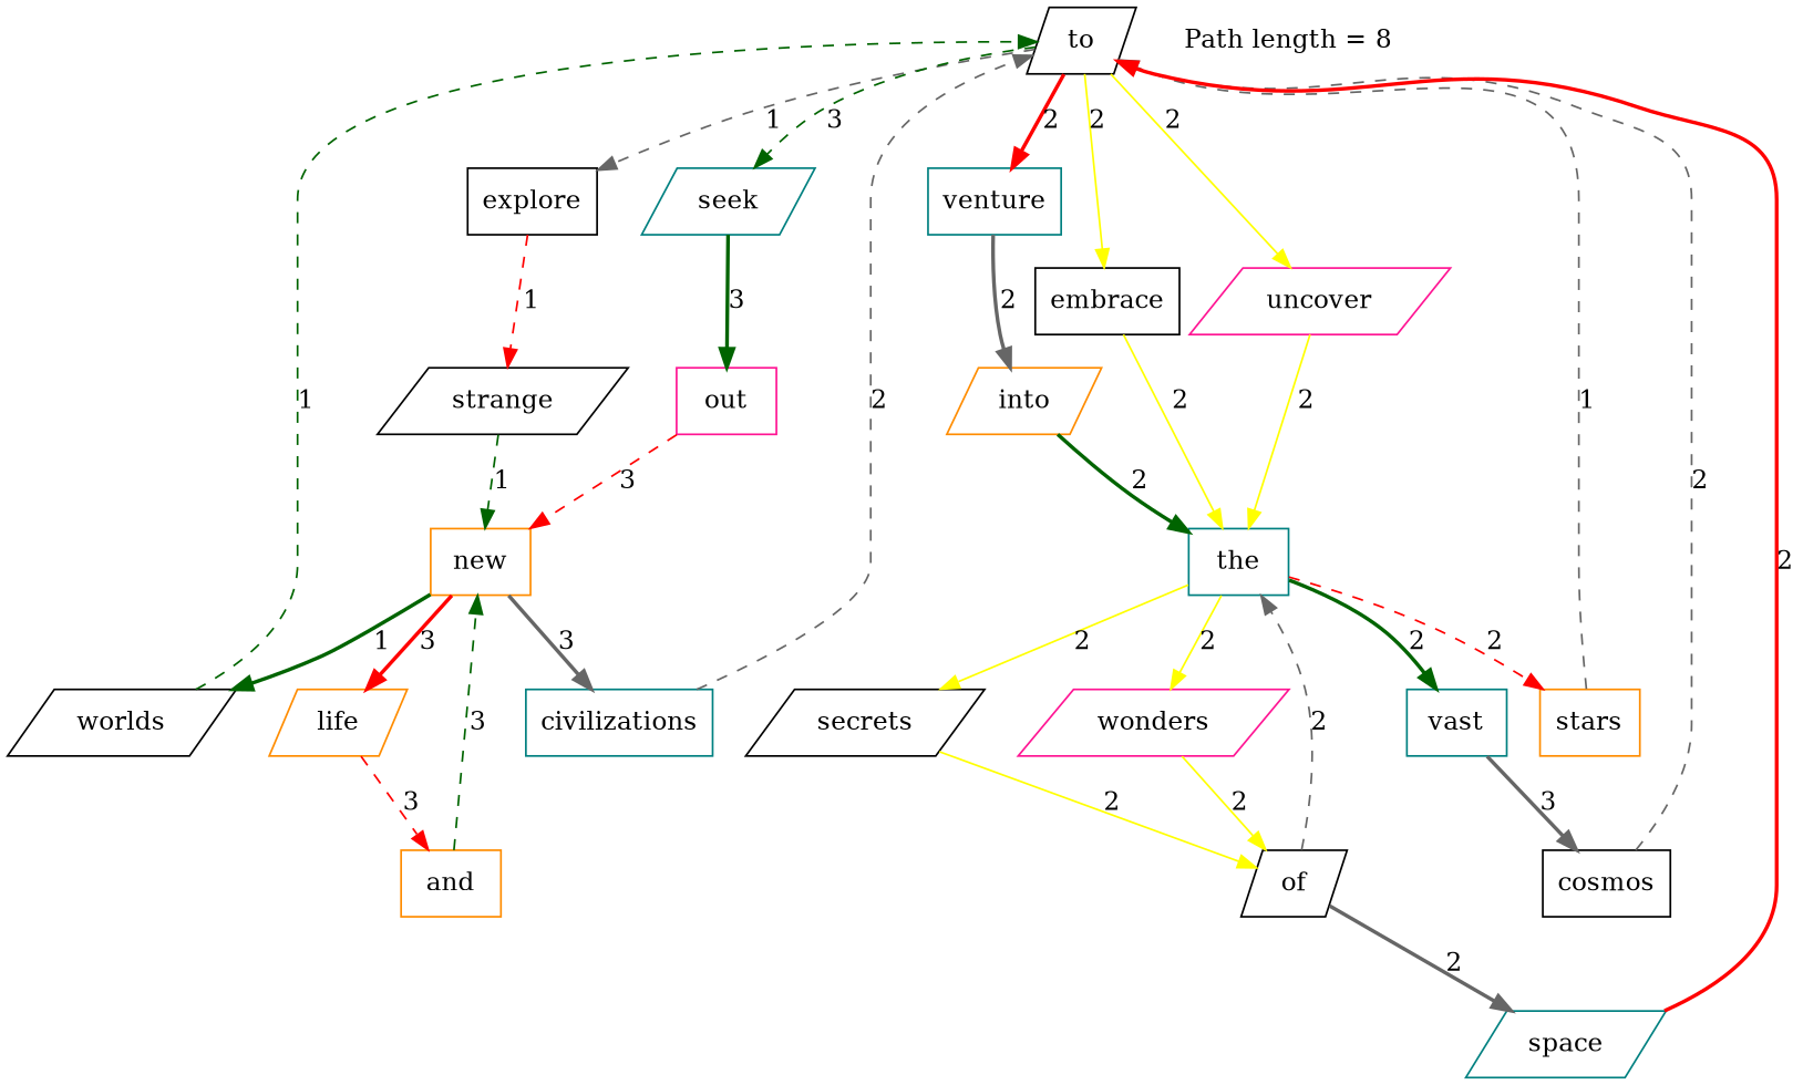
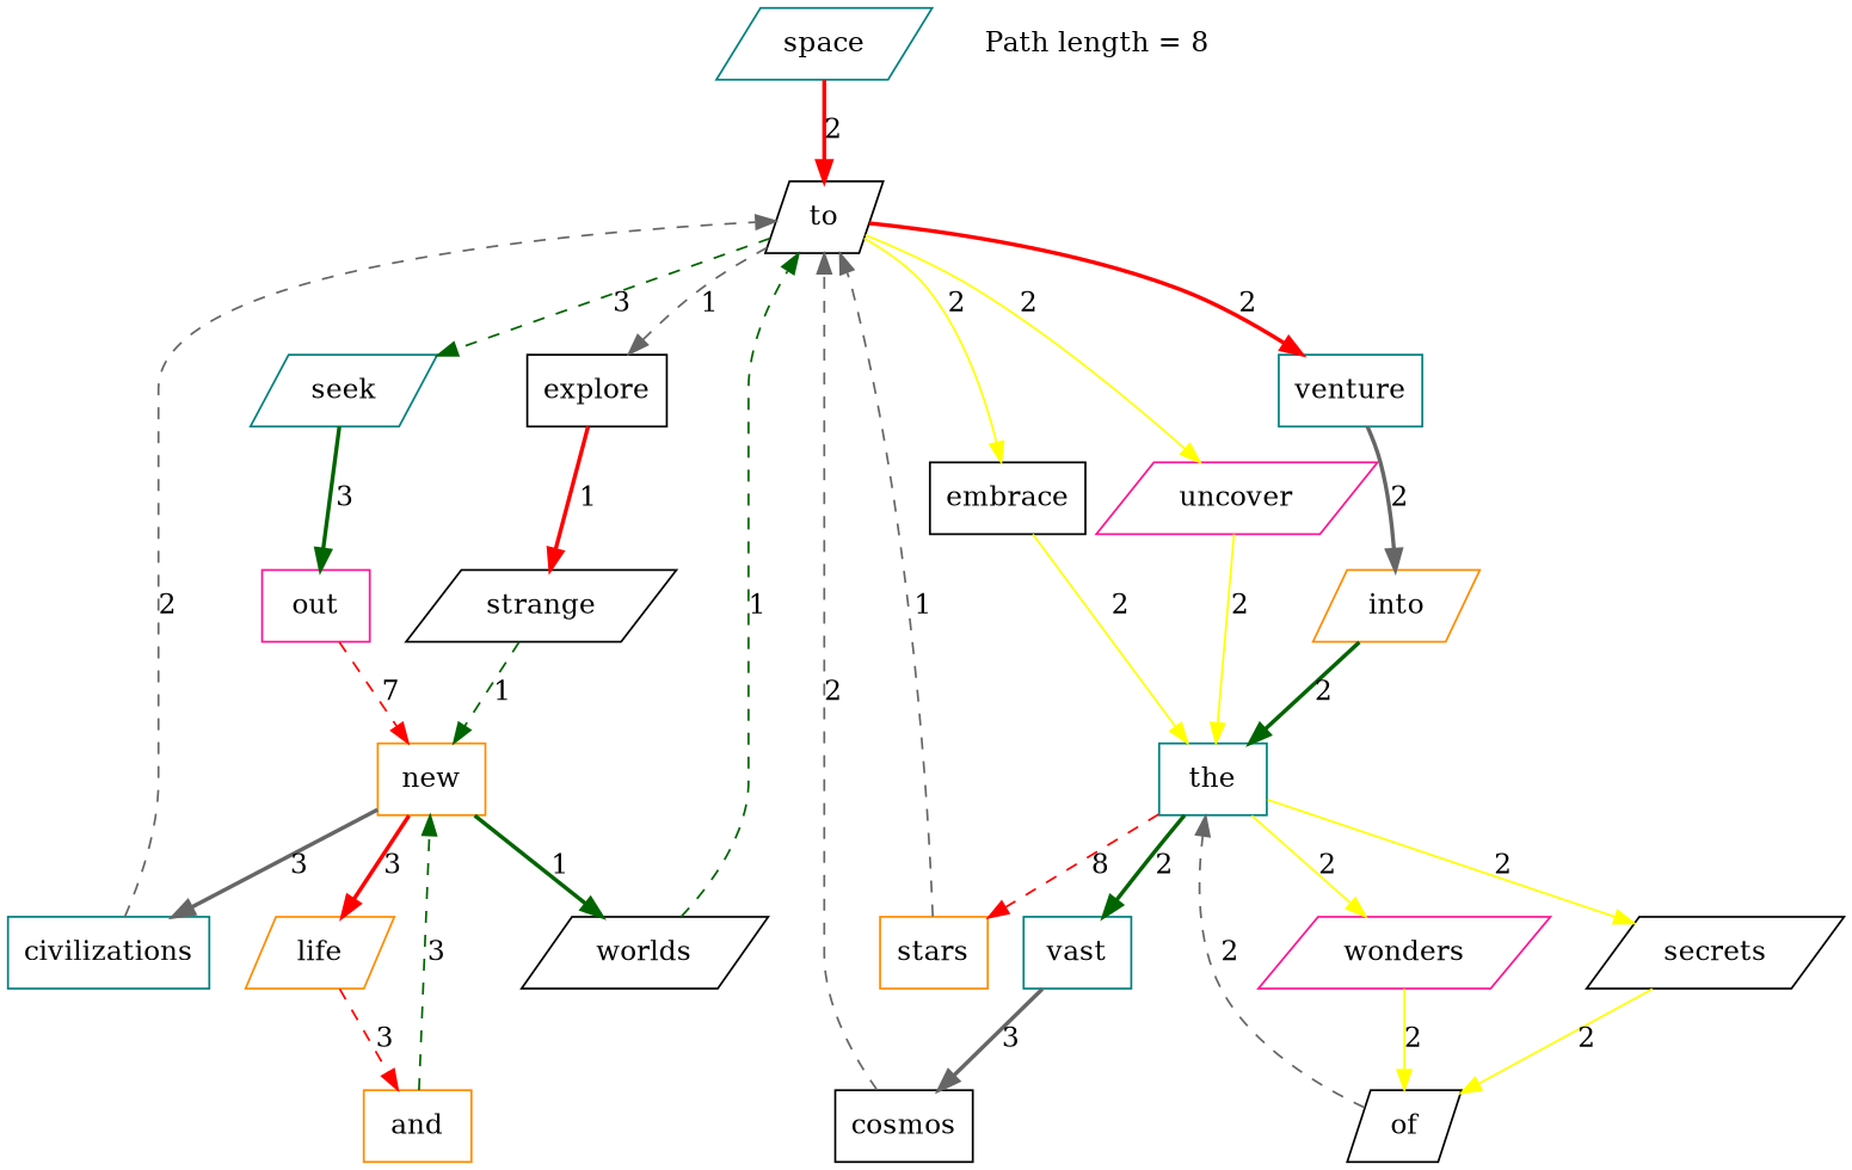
  digraph {
    node [color=black shape=parallelogram]
    edge [color=gray40 style=dashed]
    to [root=true]
    explore [shape=box]
    embrace [shape=box]
    uncover [color=deeppink]
    seek [color=teal]
    venture [color=teal shape=box]
    strange
    the [color=teal shape=box]
    out [color=deeppink shape=box]
    into [color=darkorange]
    new [color=darkorange shape=box]
    worlds
    civilizations [color=teal shape=box]
    life [color=darkorange]
    and [color=darkorange shape=box]
    stars [color=darkorange shape=box]
    secrets
    wonders [color=deeppink]
    vast [color=teal shape=box]
    of
    cosmos [shape=box]
    space [color=teal]
    n23 [color=teal label="Path length = 8" shape=none]
    to -> explore [label=1]
    to -> embrace [color=yellow label=2 style=""]
    to -> uncover [color=yellow label=2 style=""]
    to -> seek [color=darkgreen label=3]
    to -> venture [color=red label=2 style=bold]
-   explore -> strange [color=red label=1]
+   explore -> strange [color=red label=1 style=bold]
    embrace -> the [color=yellow label=2 style=""]
    uncover -> the [color=yellow label=2 style=""]
    seek -> out [color=darkgreen label=3 style=bold]
    venture -> into [label=2 style=bold]
    strange -> new [color=darkgreen label=1]
-   the -> stars [color=red label=2]
+   the -> stars [color=red label=8]
    the -> secrets [color=yellow label=2 style=""]
    the -> wonders [color=yellow label=2 style=""]
    the -> vast [color=darkgreen label=2 style=bold]
-   out -> new [color=red label=3]
+   out -> new [color=red label=7]
    into -> the [color=darkgreen label=2 style=bold]
    new -> worlds [color=darkgreen label=1 style=bold]
    new -> civilizations [label=3 style=bold]
    new -> life [color=red label=3 style=bold]
    worlds -> to [color=darkgreen label=1]
    civilizations -> to [label=2]
    life -> and [color=red label=3]
    and -> new [color=darkgreen label=3]
    stars -> to [label=1]
    secrets -> of [color=yellow label=2 style=""]
    wonders -> of [color=yellow label=2 style=""]
    vast -> cosmos [label=3 style=bold]
    of -> the [label=2]
-   of -> space [label=2 style=bold]
    cosmos -> to [label=2]
    space -> to [color=red label=2 style=bold]
  }
